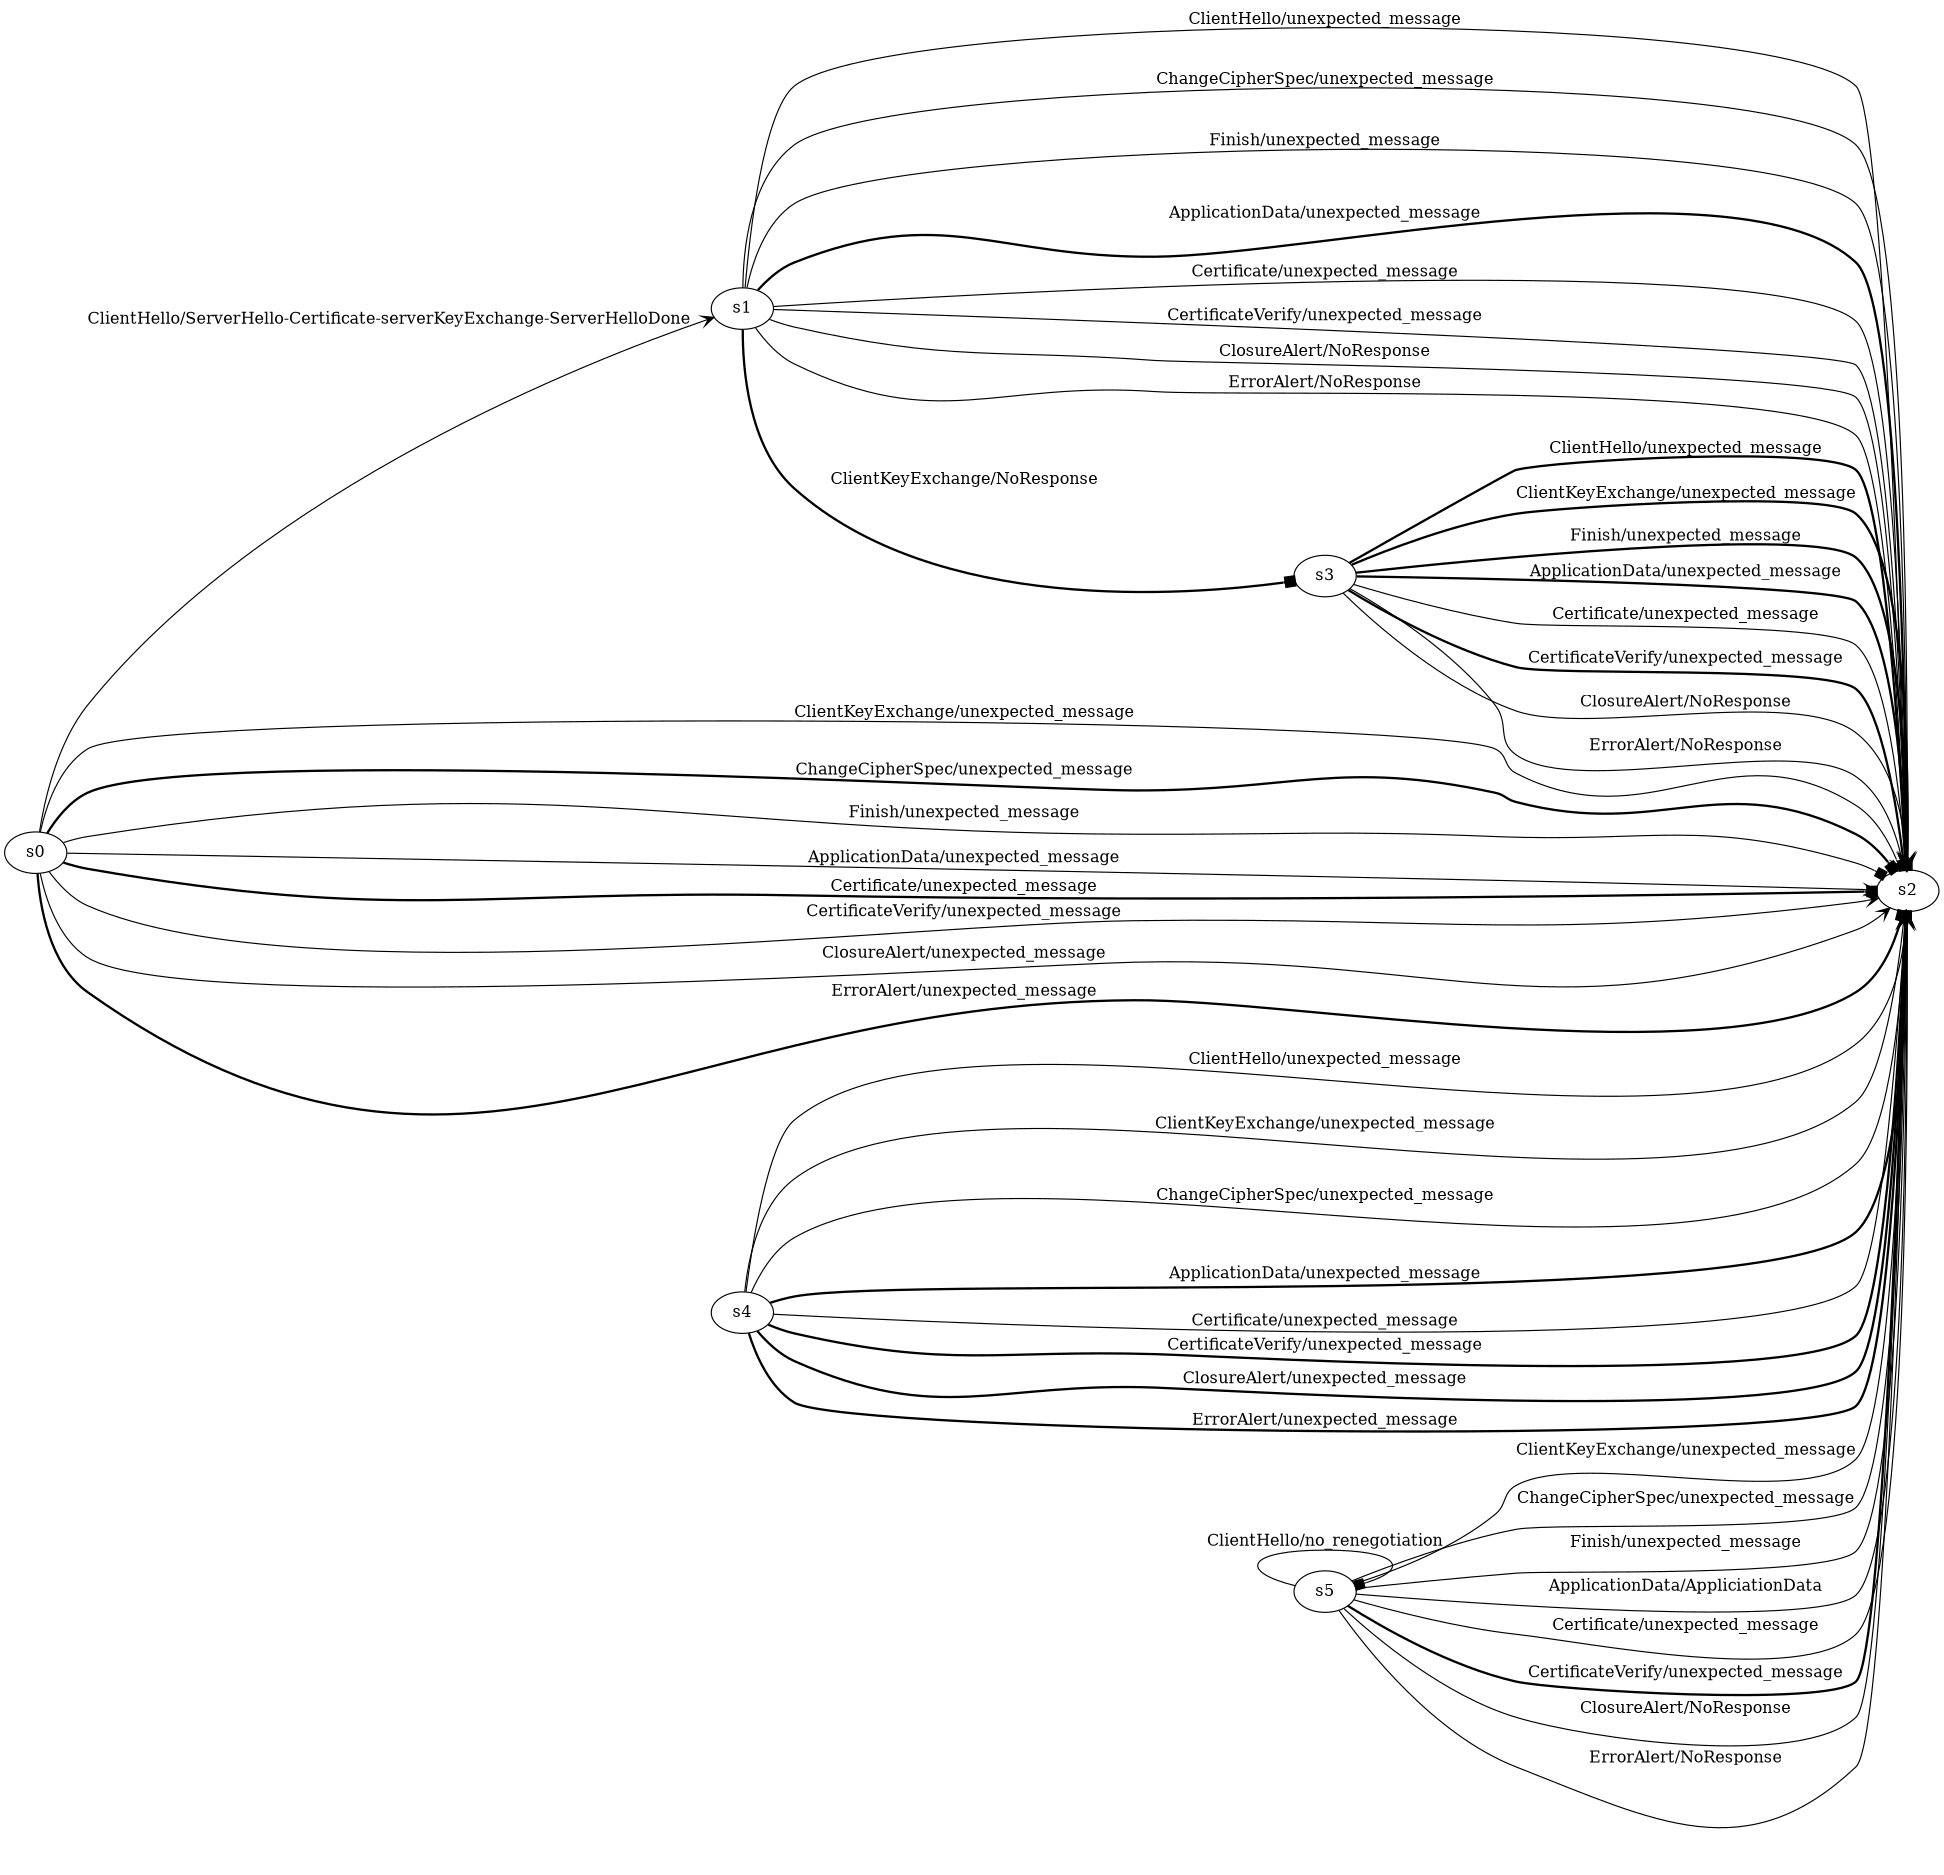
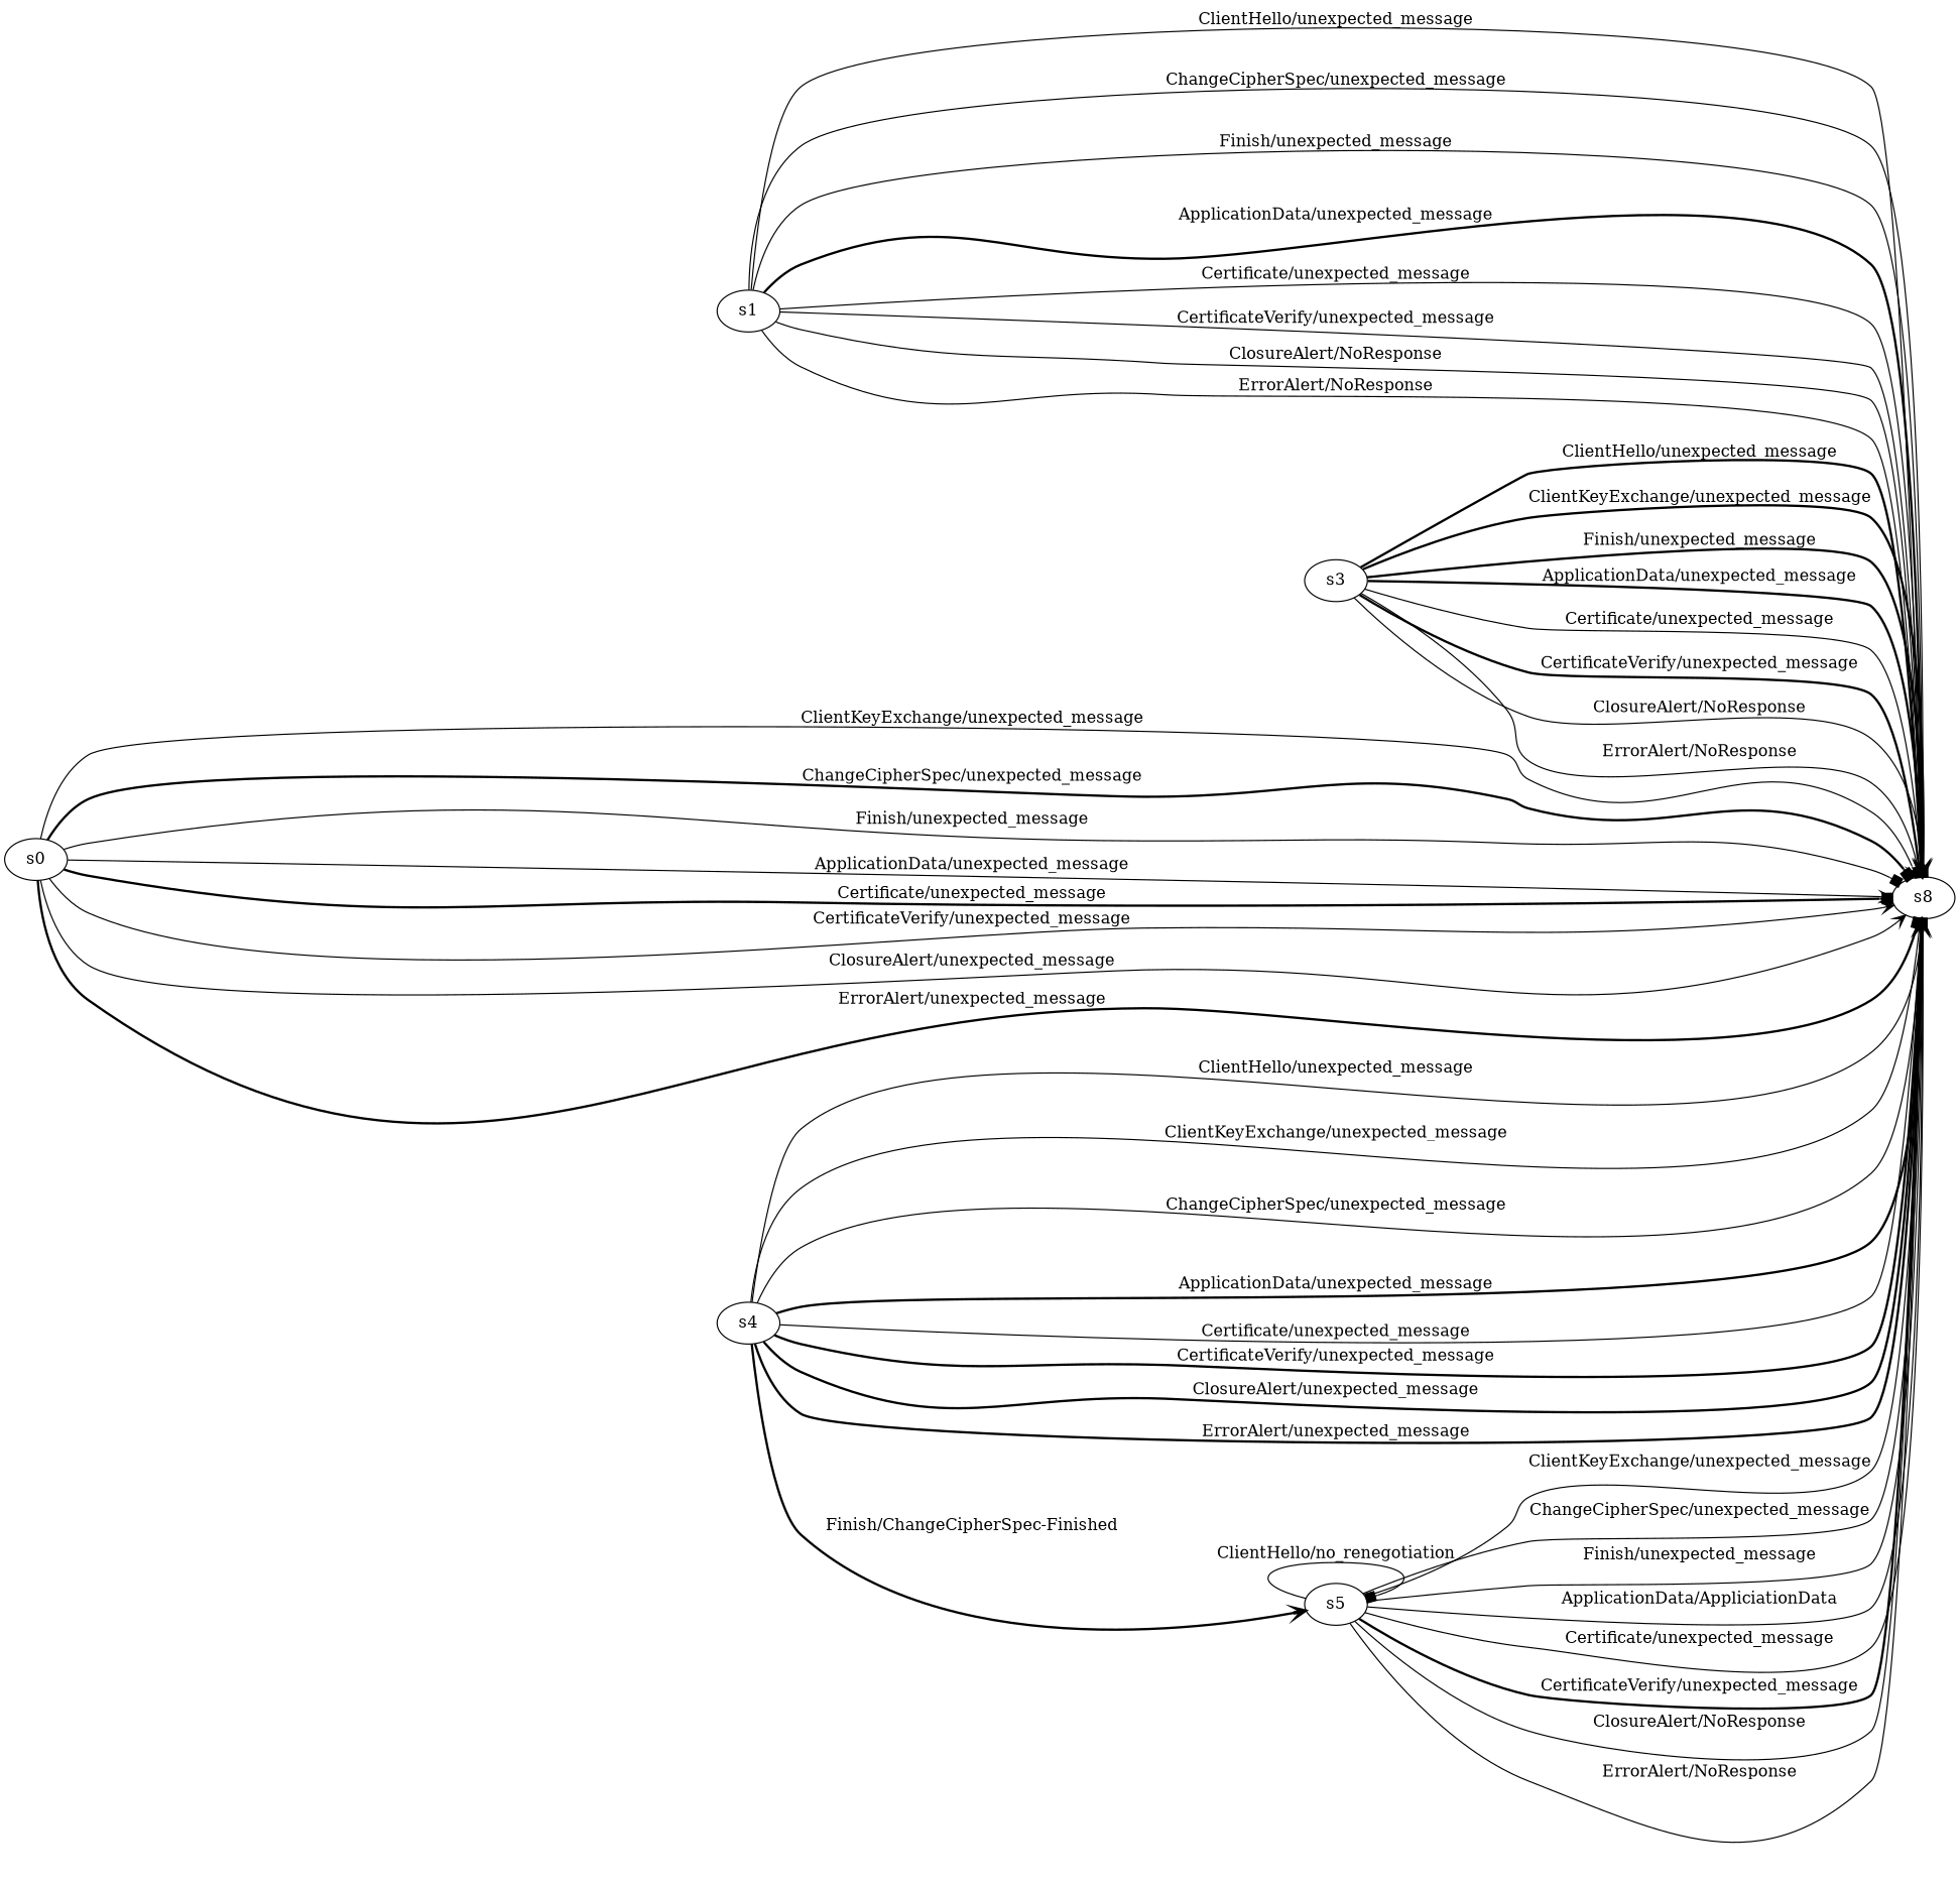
  digraph {
    rankdir=LR
    edge [arrowhead=vee style=solid]
    n1 [label=s0]
    n2 [label=s1]
-   n3 [label=s2]
+   n3 [label=s8]
    n4 [label=s3]
    n5 [label=s4]
    n6 [label=s5]
-   n1 -> n2 [label="ClientHello/ServerHello-Certificate-serverKeyExchange-ServerHelloDone"]
    n1 -> n3 [label="ClientKeyExchange/unexpected_message"]
    n1 -> n3 [arrowhead=box label="ChangeCipherSpec/unexpected_message" style=bold]
    n1 -> n3 [arrowhead=box label="Finish/unexpected_message"]
    n1 -> n3 [label="ApplicationData/unexpected_message"]
    n1 -> n3 [arrowhead=box label="Certificate/unexpected_message" style=bold]
    n1 -> n3 [label="CertificateVerify/unexpected_message"]
    n1 -> n3 [label="ClosureAlert/unexpected_message"]
    n1 -> n3 [arrowhead=box label="ErrorAlert/unexpected_message" style=bold]
    n2 -> n3 [label="ClientHello/unexpected_message"]
    n2 -> n3 [arrowhead=box label="ChangeCipherSpec/unexpected_message"]
    n2 -> n3 [arrowhead=box label="Finish/unexpected_message"]
    n2 -> n3 [label="ApplicationData/unexpected_message" style=bold]
    n2 -> n3 [label="Certificate/unexpected_message"]
    n2 -> n3 [label="CertificateVerify/unexpected_message"]
    n2 -> n3 [label="ClosureAlert/NoResponse"]
    n2 -> n3 [label="ErrorAlert/NoResponse"]
-   n2 -> n4 [arrowhead=box label="ClientKeyExchange/NoResponse" style=bold]
    n4 -> n3 [arrowhead=box label="ClientHello/unexpected_message" style=bold]
    n4 -> n3 [label="ClientKeyExchange/unexpected_message" style=bold]
    n4 -> n3 [arrowhead=box label="Finish/unexpected_message" style=bold]
    n4 -> n3 [label="ApplicationData/unexpected_message" style=bold]
    n4 -> n3 [arrowhead=box label="Certificate/unexpected_message"]
    n4 -> n3 [arrowhead=box label="CertificateVerify/unexpected_message" style=bold]
    n4 -> n3 [label="ClosureAlert/NoResponse"]
    n4 -> n3 [arrowhead=box label="ErrorAlert/NoResponse"]
    n5 -> n3 [label="ClientHello/unexpected_message"]
    n5 -> n3 [arrowhead=box label="ClientKeyExchange/unexpected_message"]
    n5 -> n3 [arrowhead=box label="ChangeCipherSpec/unexpected_message"]
    n5 -> n3 [label="ApplicationData/unexpected_message" style=bold]
    n5 -> n3 [arrowhead=box label="Certificate/unexpected_message"]
    n5 -> n3 [label="CertificateVerify/unexpected_message" style=bold]
    n5 -> n3 [label="ClosureAlert/unexpected_message" style=bold]
    n5 -> n3 [arrowhead=box label="ErrorAlert/unexpected_message" style=bold]
+   n5 -> n6 [label="Finish/ChangeCipherSpec-Finished" style=bold]
    n6 -> n3 [label="ClientKeyExchange/unexpected_message"]
    n6 -> n3 [label="ChangeCipherSpec/unexpected_message"]
    n6 -> n3 [label="Finish/unexpected_message"]
    n6 -> n3 [label="ApplicationData/AppliciationData"]
    n6 -> n3 [label="Certificate/unexpected_message"]
    n6 -> n3 [arrowhead=box label="CertificateVerify/unexpected_message" style=bold]
    n6 -> n3 [arrowhead=box label="ClosureAlert/NoResponse"]
    n6 -> n3 [arrowhead=box label="ErrorAlert/NoResponse"]
    n6 -> n6 [arrowhead=box label="ClientHello/no_renegotiation"]
  }
